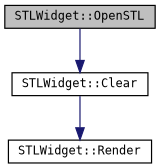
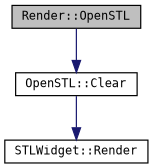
  digraph {
    fontname="DejaVu Sans Mono"
    rankdir=TB
    node [color=black fillcolor=white fontname="DejaVu Sans Mono" fontsize=10 shape=record style=filled]
    edge [color=midnightblue fontname="DejaVu Sans Mono" fontsize=10 labelfontname=Helvetica labelfontsize=10 style=solid]
-   n1 [fillcolor=grey75 fontcolor=black height=0.2 label="STLWidget::OpenSTL" width=0.4]
-   n2 [height=0.2 label="STLWidget::Clear" width=0.4]
+   n1 [fillcolor=grey75 fontcolor=black height=0.2 label="Render::OpenSTL" width=0.4]
+   n2 [height=0.2 label="OpenSTL::Clear" width=0.4]
    n3 [height=0.2 label="STLWidget::Render" width=0.4]
    n1 -> n2
    n2 -> n3
  }
